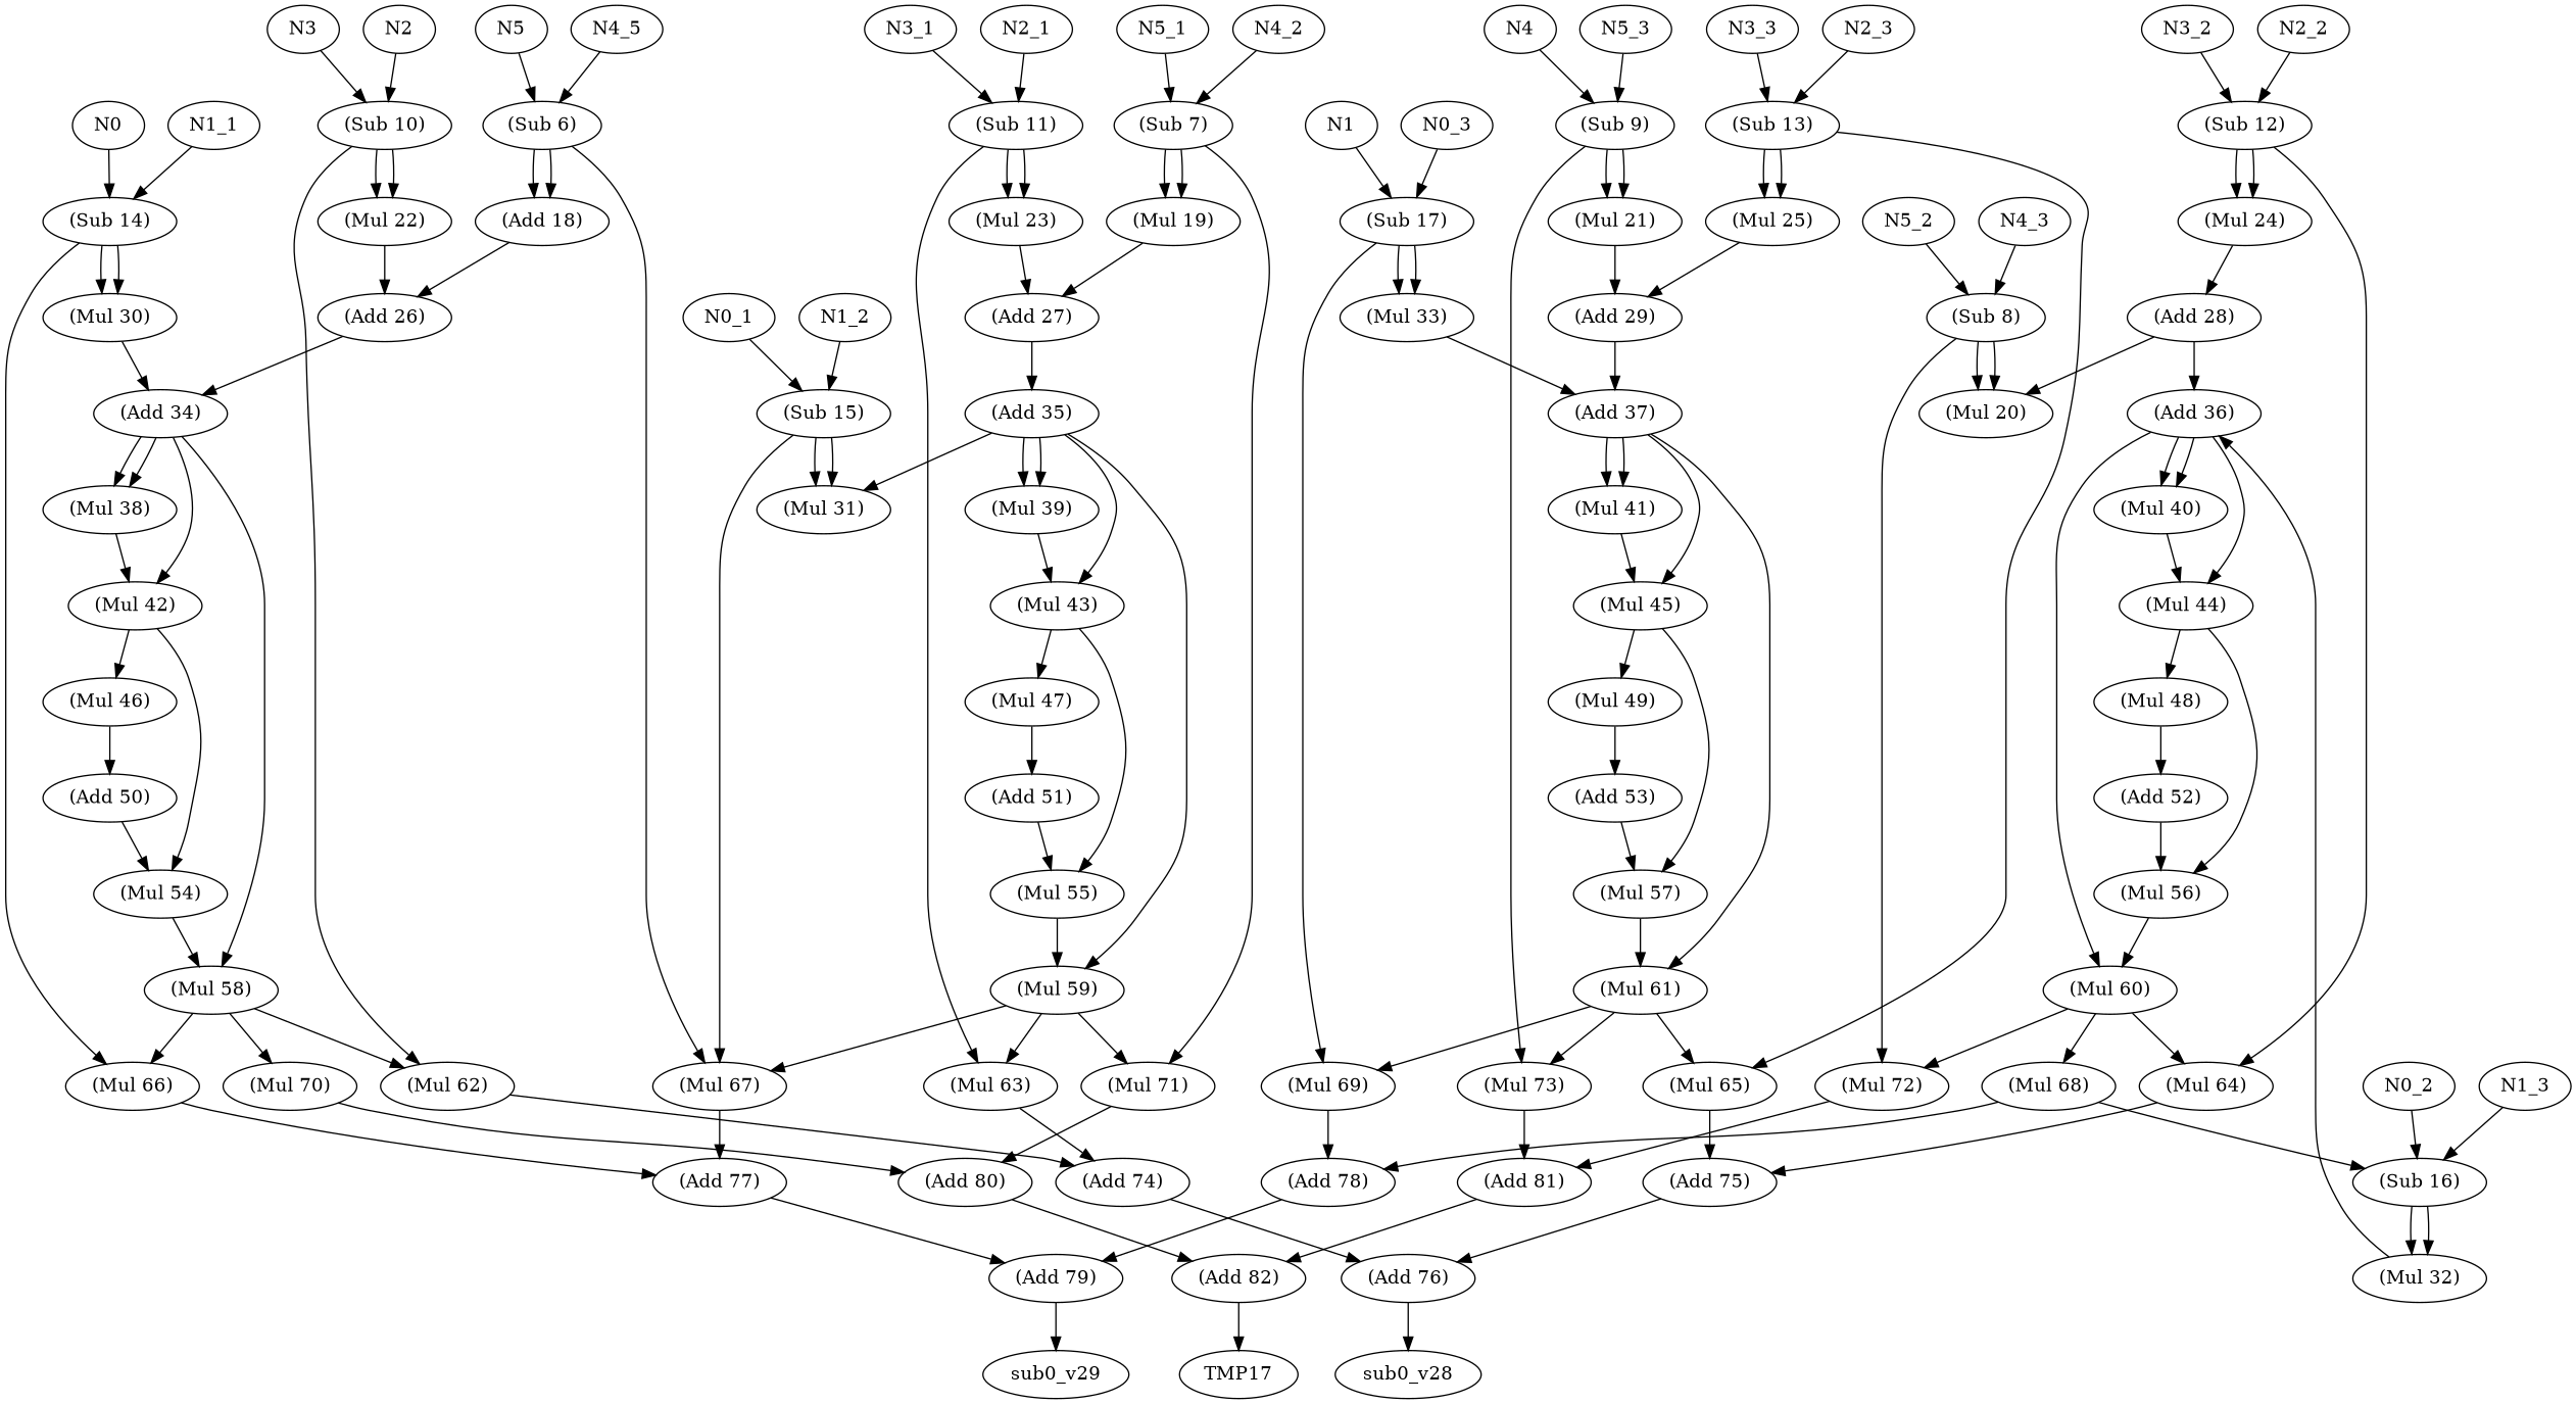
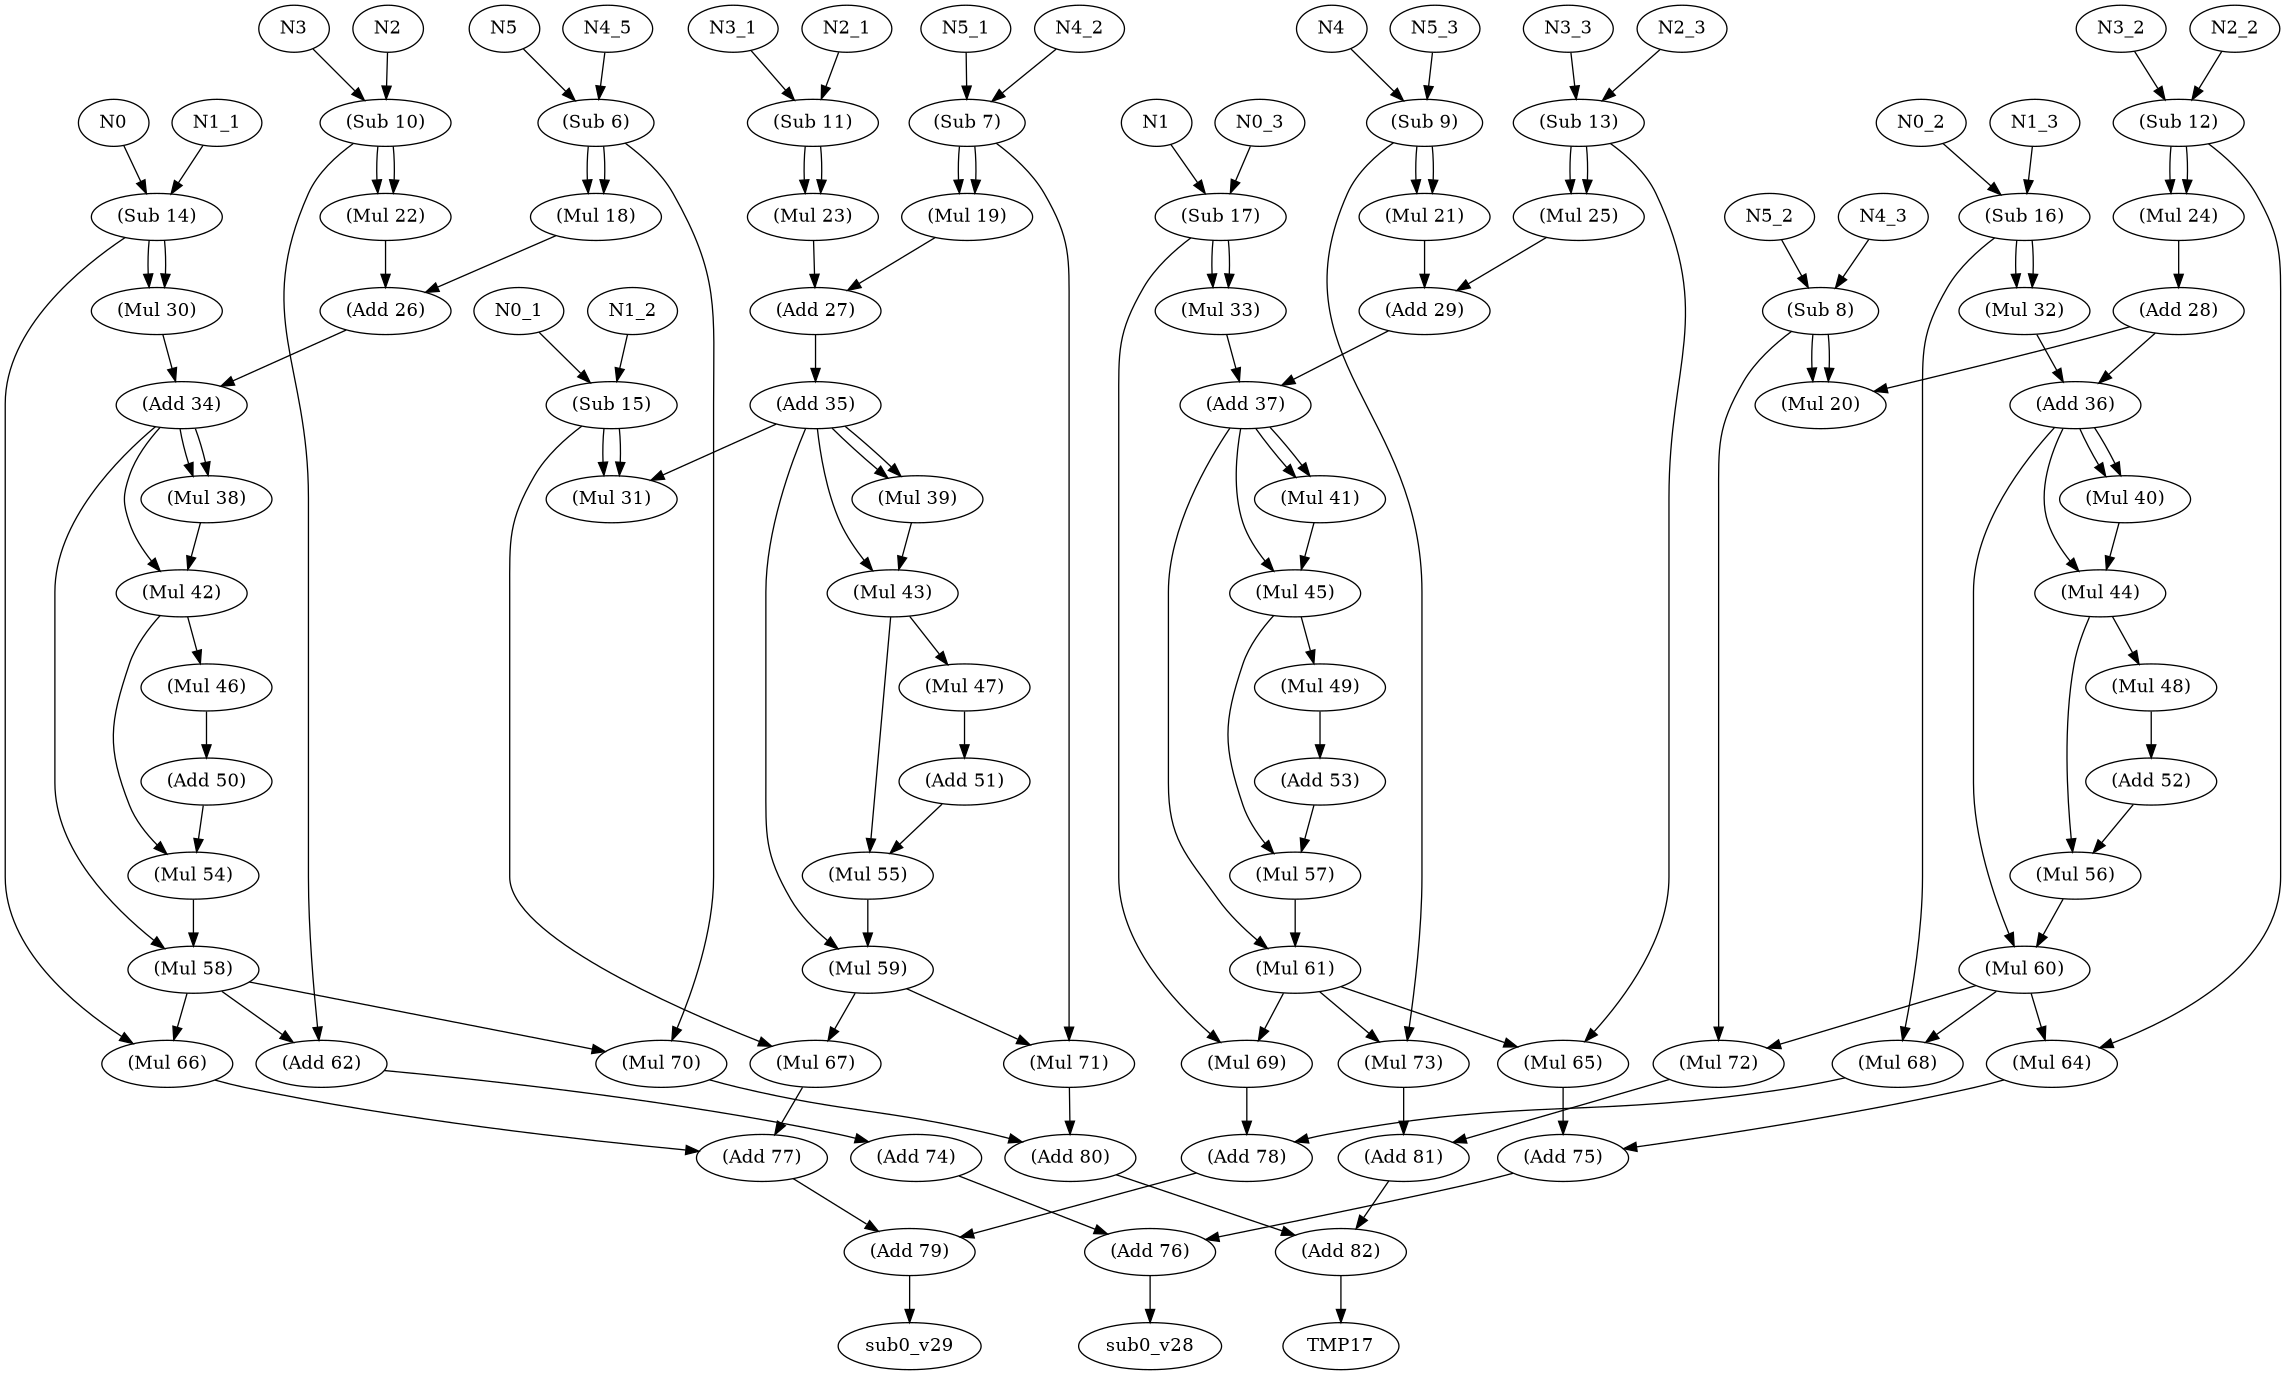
  digraph {
    node [opcode=MUL]
    edge [color=black]
    N0 [opcode=input]
    n2 [label="(Sub 14)" opcode=SUB]
    n3 [label="(Mul 30)"]
    n4 [label="(Mul 66)"]
    N4 [opcode=input]
    n6 [label="(Sub 9)" opcode=SUB]
    n7 [label="(Mul 21)"]
    n8 [label="(Mul 73)"]
    N3 [opcode=input]
    n10 [label="(Sub 10)" opcode=SUB]
    n11 [label="(Mul 22)"]
-   n12 [label="(Mul 62)"]
+   n12 [label="(Add 62)"]
    N2 [opcode=input]
    N1 [opcode=input]
    n15 [label="(Sub 17)" opcode=SUB]
    n16 [label="(Mul 33)"]
    n17 [label="(Mul 69)"]
    N5 [opcode=input]
    n19 [label="(Sub 6)" opcode=SUB]
-   n20 [label="(Add 18)"]
+   n20 [label="(Mul 18)"]
    n21 [label="(Mul 70)"]
    N0_1 [opcode=input]
    n23 [label="(Sub 15)" opcode=SUB]
    n24 [label="(Mul 31)"]
    n25 [label="(Mul 67)"]
    n26 [label=N4_5 opcode=input]
    N3_1 [opcode=input]
    n28 [label="(Sub 11)" opcode=SUB]
    n29 [label="(Mul 23)"]
-   n30 [label="(Mul 63)"]
    N2_1 [opcode=input]
    N1_1 [opcode=input]
    N5_1 [opcode=input]
    n34 [label="(Sub 7)" opcode=SUB]
    n35 [label="(Mul 19)"]
    n36 [label="(Mul 71)"]
    N0_2 [opcode=input]
    n38 [label="(Sub 16)" opcode=SUB]
    n39 [label="(Mul 32)"]
    n40 [label="(Mul 68)"]
    N4_2 [opcode=input]
    N3_2 [opcode=input]
    n43 [label="(Sub 12)" opcode=SUB]
    n44 [label="(Mul 24)"]
    n45 [label="(Mul 64)"]
    N2_2 [opcode=input]
    N1_2 [opcode=input]
    N5_2 [opcode=input]
    n49 [label="(Sub 8)" opcode=SUB]
    n50 [label="(Mul 20)"]
    n51 [label="(Mul 72)"]
    N0_3 [opcode=input]
    N4_3 [opcode=input]
    N3_3 [opcode=input]
    n55 [label="(Sub 13)" opcode=SUB]
    n56 [label="(Mul 25)"]
    n57 [label="(Mul 65)"]
    N2_3 [opcode=input]
    N1_3 [opcode=input]
    N5_3 [opcode=input]
    n61 [label="(Add 26)" opcode=ADD]
    n62 [label="(Add 80)" opcode=ADD]
    n63 [label="(Add 27)" opcode=ADD]
    n64 [label="(Add 81)" opcode=ADD]
    n65 [label="(Add 29)" opcode=ADD]
    n66 [label="(Add 74)" opcode=ADD]
    n67 [label="(Add 28)" opcode=ADD]
    n68 [label="(Add 75)" opcode=ADD]
    n69 [label="(Add 34)" opcode=ADD]
    n70 [label="(Add 77)" opcode=ADD]
    n71 [label="(Add 36)" opcode=ADD]
    n72 [label="(Add 78)" opcode=ADD]
    n73 [label="(Add 37)" opcode=ADD]
    n74 [label="(Add 35)" opcode=ADD]
    n75 [label="(Mul 38)"]
    n76 [label="(Mul 42)"]
    n77 [label="(Mul 58)"]
    n78 [label="(Mul 39)"]
    n79 [label="(Mul 43)"]
    n80 [label="(Mul 59)"]
    n81 [label="(Mul 40)"]
    n82 [label="(Mul 44)"]
    n83 [label="(Mul 60)"]
    n84 [label="(Mul 41)"]
    n85 [label="(Mul 45)"]
    n86 [label="(Mul 61)"]
    n87 [label="(Mul 46)"]
    n88 [label="(Mul 54)"]
    n89 [label="(Mul 47)"]
    n90 [label="(Mul 55)"]
    n91 [label="(Mul 48)"]
    n92 [label="(Mul 56)"]
    n93 [label="(Mul 49)"]
    n94 [label="(Mul 57)"]
    n95 [label="(Add 50)" opcode=ADD]
    n96 [label="(Add 51)" opcode=ADD]
    n97 [label="(Add 52)" opcode=ADD]
    n98 [label="(Add 53)" opcode=ADD]
    n99 [label="(Add 76)" opcode=ADD]
    n100 [label="(Add 79)" opcode=ADD]
    n101 [label="(Add 82)" opcode=ADD]
    n102 [label=sub0_v28 opcode=output]
    n103 [label=sub0_v29 opcode=output]
    n104 [label=TMP17 opcode=output]
    N0 -> n2
    n2 -> n3
    n2 -> n3
    n2 -> n4
    n3 -> n69
    n4 -> n70
    N4 -> n6
    n6 -> n7
    n6 -> n7
    n6 -> n8
    n7 -> n65
    n8 -> n64
    N3 -> n10
    n10 -> n11
    n10 -> n11
    n10 -> n12
    n11 -> n61
    n12 -> n66
    N2 -> n10
    N1 -> n15
    n15 -> n16
    n15 -> n16
    n15 -> n17
    n16 -> n73
    n17 -> n72
    N5 -> n19
    n19 -> n20
    n19 -> n20
-   n19 -> n25
+   n19 -> n21
    n20 -> n61
    n21 -> n62
    N0_1 -> n23
    n23 -> n24
    n23 -> n24
    n23 -> n25
    n25 -> n70
    n26 -> n19
    N3_1 -> n28
    n28 -> n29
    n28 -> n29
-   n28 -> n30
    n29 -> n63
-   n30 -> n66
    N2_1 -> n28
    N1_1 -> n2
    N5_1 -> n34
    n34 -> n35
    n34 -> n35
    n34 -> n36
    n35 -> n63
    n36 -> n62
    N0_2 -> n38
    n38 -> n39
    n38 -> n39
-   n40 -> n38
+   n38 -> n40
    n39 -> n71
    n40 -> n72
    N4_2 -> n34
    N3_2 -> n43
    n43 -> n44
    n43 -> n44
    n43 -> n45
    n44 -> n67
    n45 -> n68
    N2_2 -> n43
    N1_2 -> n23
    N5_2 -> n49
    n49 -> n50
    n49 -> n50
    n49 -> n51
    n51 -> n64
    N0_3 -> n15
    N4_3 -> n49
    N3_3 -> n55
    n55 -> n56
    n55 -> n56
    n55 -> n57
    n56 -> n65
    n57 -> n68
    N2_3 -> n55
    N1_3 -> n38
    N5_3 -> n6
    n61 -> n69
    n62 -> n101
    n63 -> n74
    n64 -> n101
    n65 -> n73
    n66 -> n99
    n67 -> n50
    n67 -> n71
    n68 -> n99
    n69 -> n75
    n69 -> n75
    n69 -> n76
    n69 -> n77
    n70 -> n100
    n71 -> n81
    n71 -> n81
    n71 -> n82
    n71 -> n83
    n72 -> n100
    n73 -> n84
    n73 -> n84
    n73 -> n85
    n73 -> n86
    n74 -> n24
    n74 -> n78
    n74 -> n78
    n74 -> n79
    n74 -> n80
    n75 -> n76
    n76 -> n87
    n76 -> n88
    n77 -> n4
    n77 -> n12
    n77 -> n21
    n78 -> n79
    n79 -> n89
    n79 -> n90
    n80 -> n25
-   n80 -> n30
    n80 -> n36
    n81 -> n82
    n82 -> n91
    n82 -> n92
    n83 -> n40
    n83 -> n45
    n83 -> n51
    n84 -> n85
    n85 -> n93
    n85 -> n94
    n86 -> n8
    n86 -> n17
    n86 -> n57
    n87 -> n95
    n88 -> n77
    n89 -> n96
    n90 -> n80
    n91 -> n97
    n92 -> n83
    n93 -> n98
    n94 -> n86
    n95 -> n88
    n96 -> n90
    n97 -> n92
    n98 -> n94
    n99 -> n102
    n100 -> n103
    n101 -> n104
  }
